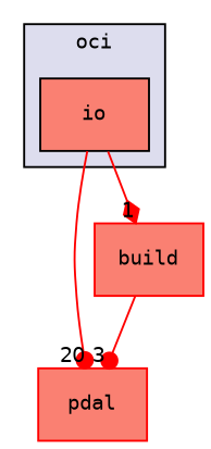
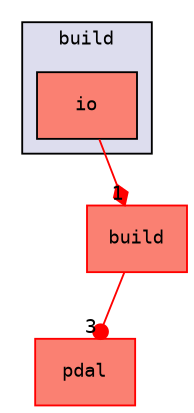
  digraph {
    compound=true
    fontname="DejaVu Sans Mono"
    node [fillcolor=salmon fontname="DejaVu Sans Mono" fontsize=10 shape=box style=filled color=red]
    edge [arrowhead=dot color=red fontname="DejaVu Sans Mono" labeldistance=1.5 labelfontname=Helvetica labelfontsize=10]
    n1 [label=io pencolor=black color=""]
    n2 [label=pdal]
    n3 [label=build]
    subgraph cluster_1 {
      bgcolor="#ddddee"
      fontsize=10
-     label=oci
+     label=build
      pencolor=black
      n1
    }
-   n1 -> n2 [headlabel=20]
    n1 -> n3 [arrowhead=diamond headlabel=1]
    n3 -> n2 [headlabel=3]
  }
